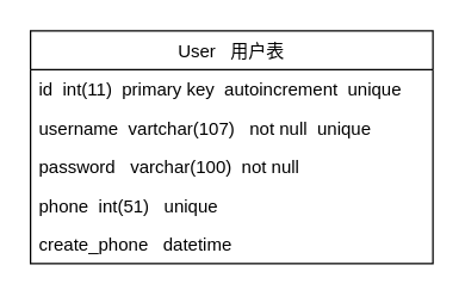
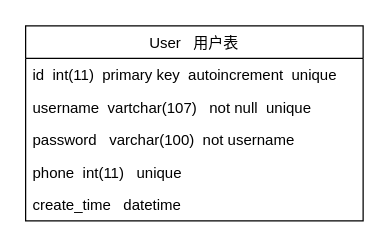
  <mxCell id="0" />
  <mxCell id="1" parent="0" />
  <mxCell id="2" value="User   用户表" style="swimlane;fontStyle=0;childLayout=stackLayout;horizontal=1;startSize=26;fillColor=none;horizontalStack=0;resizeParent=1;resizeParentMax=0;resizeLast=0;collapsible=1;marginBottom=0;" vertex="1" parent="1"><mxGeometry x="20" y="20" width="270" height="156" as="geometry" /></mxCell>
  <mxCell id="3" value="id  int(11)  primary key  autoincrement  unique" style="text;strokeColor=none;fillColor=none;align=left;verticalAlign=top;spacingLeft=4;spacingRight=4;overflow=hidden;rotatable=0;points=[[0,0.5],[1,0.5]];portConstraint=eastwest;" vertex="1" parent="2"><mxGeometry y="26" width="270" height="26" as="geometry" /></mxCell>
  <mxCell id="4" value="username  vartchar(107)   not null  unique" style="text;strokeColor=none;fillColor=none;align=left;verticalAlign=top;spacingLeft=4;spacingRight=4;overflow=hidden;rotatable=0;points=[[0,0.5],[1,0.5]];portConstraint=eastwest;" vertex="1" parent="2"><mxGeometry y="52" width="270" height="26" as="geometry" /></mxCell>
- <mxCell id="5" value="password   varchar(100)  not null " style="text;strokeColor=none;fillColor=none;align=left;verticalAlign=top;spacingLeft=4;spacingRight=4;overflow=hidden;rotatable=0;points=[[0,0.5],[1,0.5]];portConstraint=eastwest;" vertex="1" parent="2"><mxGeometry y="78" width="270" height="26" as="geometry" /></mxCell>
- <mxCell id="6" value="phone  int(51)   unique" style="text;strokeColor=none;fillColor=none;align=left;verticalAlign=top;spacingLeft=4;spacingRight=4;overflow=hidden;rotatable=0;points=[[0,0.5],[1,0.5]];portConstraint=eastwest;" vertex="1" parent="2"><mxGeometry y="104" width="270" height="26" as="geometry" /></mxCell>
- <mxCell id="7" value="create_phone   datetime" style="text;strokeColor=none;fillColor=none;align=left;verticalAlign=top;spacingLeft=4;spacingRight=4;overflow=hidden;rotatable=0;points=[[0,0.5],[1,0.5]];portConstraint=eastwest;" vertex="1" parent="2"><mxGeometry y="130" width="270" height="26" as="geometry" /></mxCell>
+ <mxCell id="5" value="password   varchar(100)  not username " style="text;strokeColor=none;fillColor=none;align=left;verticalAlign=top;spacingLeft=4;spacingRight=4;overflow=hidden;rotatable=0;points=[[0,0.5],[1,0.5]];portConstraint=eastwest;" vertex="1" parent="2"><mxGeometry y="78" width="270" height="26" as="geometry" /></mxCell>
+ <mxCell id="6" value="phone  int(11)   unique" style="text;strokeColor=none;fillColor=none;align=left;verticalAlign=top;spacingLeft=4;spacingRight=4;overflow=hidden;rotatable=0;points=[[0,0.5],[1,0.5]];portConstraint=eastwest;" vertex="1" parent="2"><mxGeometry y="104" width="270" height="26" as="geometry" /></mxCell>
+ <mxCell id="7" value="create_time   datetime" style="text;strokeColor=none;fillColor=none;align=left;verticalAlign=top;spacingLeft=4;spacingRight=4;overflow=hidden;rotatable=0;points=[[0,0.5],[1,0.5]];portConstraint=eastwest;" vertex="1" parent="2"><mxGeometry y="130" width="270" height="26" as="geometry" /></mxCell>
